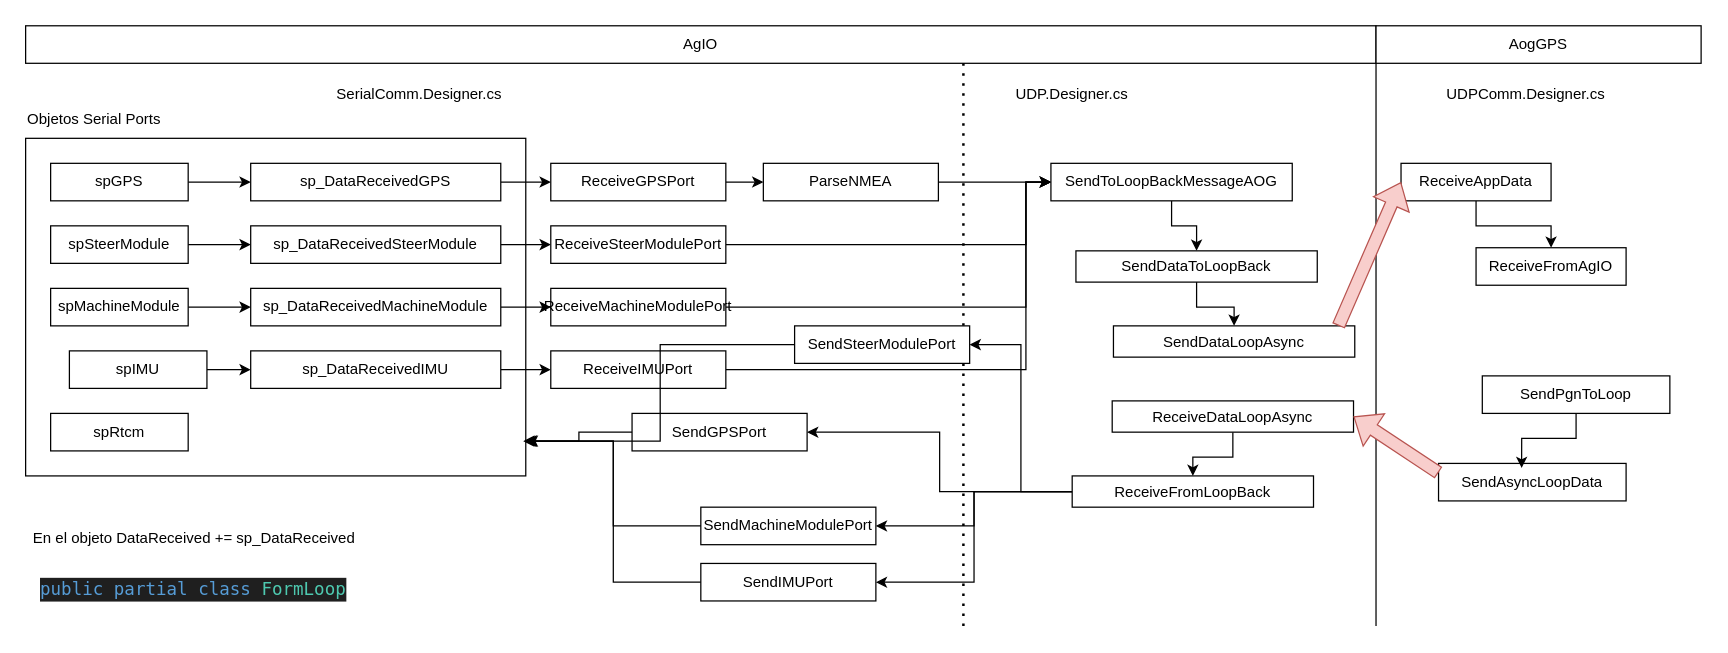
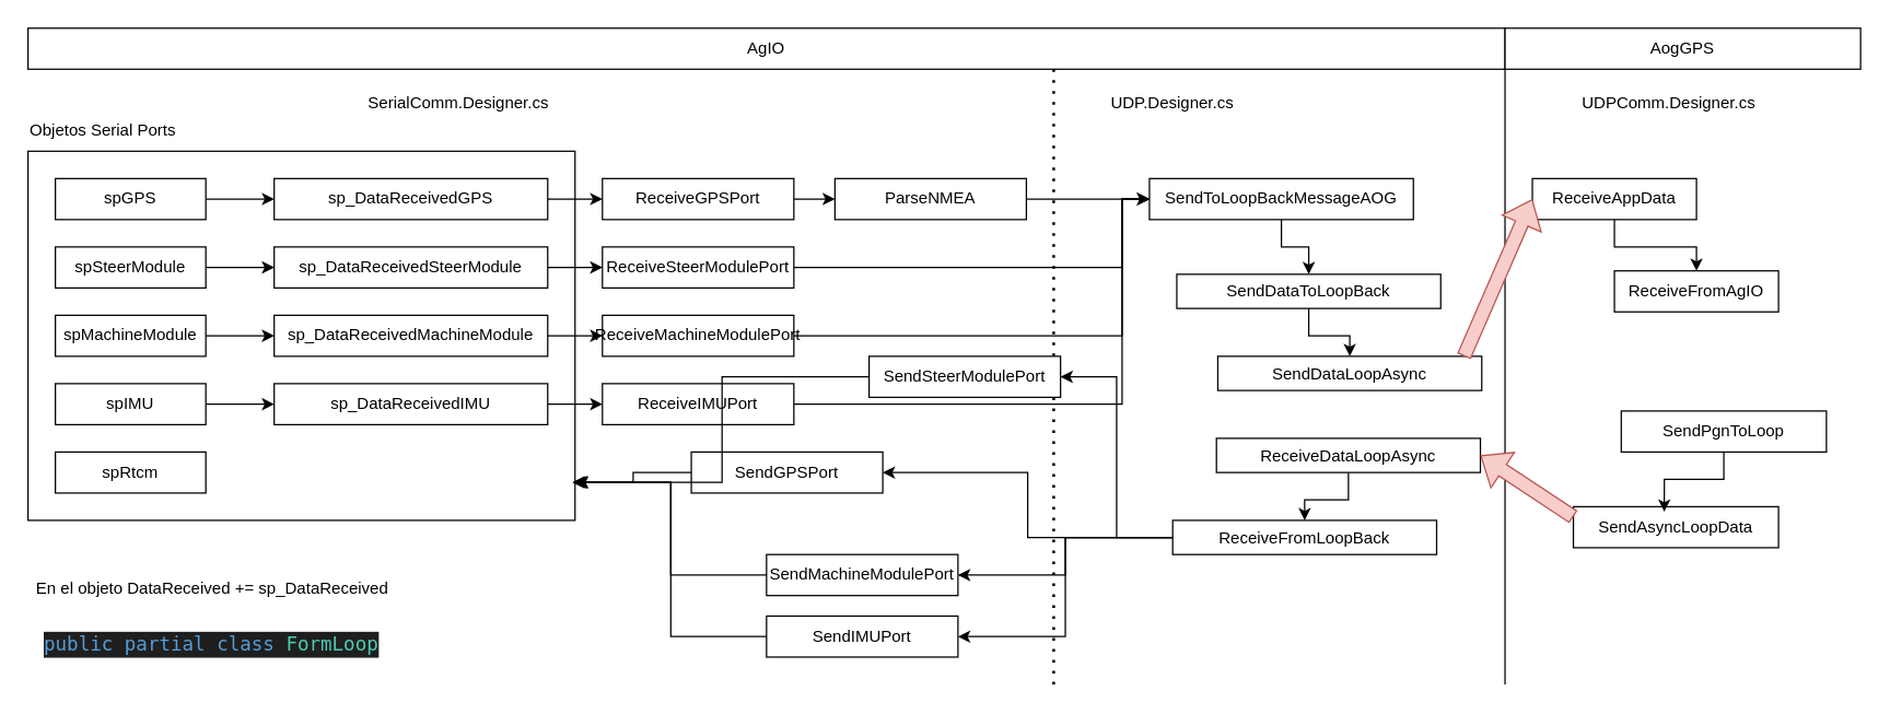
  <mxCell id="0" style=";html=1;" />
  <mxCell id="1" style=";html=1;" parent="0" />
  <mxCell id="2" value="" style="rounded=0;whiteSpace=wrap;html=1;" vertex="1" parent="1"><mxGeometry x="20" y="110" width="400" height="270" as="geometry" /></mxCell>
  <mxCell id="3" value="" style="edgeStyle=orthogonalEdgeStyle;rounded=0;orthogonalLoop=1;jettySize=auto;html=1;" edge="1" parent="1" source="4" target="21"><mxGeometry relative="1" as="geometry" /></mxCell>
  <mxCell id="4" value="spGPS" style="rounded=0;whiteSpace=wrap;html=1;" vertex="1" parent="1"><mxGeometry x="40" y="130" width="110" height="30" as="geometry" /></mxCell>
  <mxCell id="5" value="spSteerModule" style="rounded=0;whiteSpace=wrap;html=1;" vertex="1" parent="1"><mxGeometry x="40" y="180" width="110" height="30" as="geometry" /></mxCell>
  <mxCell id="6" style="edgeStyle=orthogonalEdgeStyle;rounded=0;orthogonalLoop=1;jettySize=auto;html=1;" edge="1" parent="1" source="7" target="19"><mxGeometry relative="1" as="geometry" /></mxCell>
  <mxCell id="7" value="spMachineModule" style="rounded=0;whiteSpace=wrap;html=1;" vertex="1" parent="1"><mxGeometry x="40" y="230" width="110" height="30" as="geometry" /></mxCell>
  <mxCell id="8" style="edgeStyle=orthogonalEdgeStyle;rounded=0;orthogonalLoop=1;jettySize=auto;html=1;" edge="1" parent="1" source="9" target="15"><mxGeometry relative="1" as="geometry" /></mxCell>
- <mxCell id="9" value="spIMU" style="rounded=0;whiteSpace=wrap;html=1;" vertex="1" parent="1"><mxGeometry x="55" y="280" width="110" height="30" as="geometry" /></mxCell>
+ <mxCell id="9" value="spIMU" style="rounded=0;whiteSpace=wrap;html=1;" vertex="1" parent="1"><mxGeometry x="40" y="280" width="110" height="30" as="geometry" /></mxCell>
  <mxCell id="10" value="spRtcm" style="rounded=0;whiteSpace=wrap;html=1;" vertex="1" parent="1"><mxGeometry x="40" y="330" width="110" height="30" as="geometry" /></mxCell>
  <mxCell id="11" value="AgIO" style="rounded=0;whiteSpace=wrap;html=1;" vertex="1" parent="1"><mxGeometry x="20" y="20" width="1080" height="30" as="geometry" /></mxCell>
  <mxCell id="12" value="Objetos Serial Ports" style="text;html=1;align=center;verticalAlign=middle;whiteSpace=wrap;rounded=0;" vertex="1" parent="1"><mxGeometry x="20" y="80" width="110" height="30" as="geometry" /></mxCell>
  <mxCell id="13" value="SerialComm.Designer.cs" style="text;html=1;align=center;verticalAlign=middle;whiteSpace=wrap;rounded=0;" vertex="1" parent="1"><mxGeometry x="200" y="60" width="270" height="30" as="geometry" /></mxCell>
  <mxCell id="14" style="edgeStyle=orthogonalEdgeStyle;rounded=0;orthogonalLoop=1;jettySize=auto;html=1;" edge="1" parent="1" source="15" target="35"><mxGeometry relative="1" as="geometry" /></mxCell>
  <mxCell id="15" value="sp_DataReceivedIMU" style="rounded=0;whiteSpace=wrap;html=1;" vertex="1" parent="1"><mxGeometry x="200" y="280" width="200" height="30" as="geometry" /></mxCell>
  <mxCell id="16" style="edgeStyle=orthogonalEdgeStyle;rounded=0;orthogonalLoop=1;jettySize=auto;html=1;" edge="1" parent="1" source="17" target="23"><mxGeometry relative="1" as="geometry" /></mxCell>
  <mxCell id="17" value="ReceiveGPSPort" style="rounded=0;whiteSpace=wrap;html=1;" vertex="1" parent="1"><mxGeometry x="440" y="130" width="140" height="30" as="geometry" /></mxCell>
  <mxCell id="18" style="edgeStyle=orthogonalEdgeStyle;rounded=0;orthogonalLoop=1;jettySize=auto;html=1;" edge="1" parent="1" source="19" target="33"><mxGeometry relative="1" as="geometry" /></mxCell>
  <mxCell id="19" value="sp_DataReceivedMachineModule" style="rounded=0;whiteSpace=wrap;html=1;" vertex="1" parent="1"><mxGeometry x="200" y="230" width="200" height="30" as="geometry" /></mxCell>
  <mxCell id="20" style="edgeStyle=orthogonalEdgeStyle;rounded=0;orthogonalLoop=1;jettySize=auto;html=1;" edge="1" parent="1" source="21" target="17"><mxGeometry relative="1" as="geometry" /></mxCell>
  <mxCell id="21" value="sp_DataReceivedGPS" style="rounded=0;whiteSpace=wrap;html=1;" vertex="1" parent="1"><mxGeometry x="200" y="130" width="200" height="30" as="geometry" /></mxCell>
  <mxCell id="22" style="edgeStyle=orthogonalEdgeStyle;rounded=0;orthogonalLoop=1;jettySize=auto;html=1;entryX=0;entryY=0.5;entryDx=0;entryDy=0;" edge="1" parent="1" source="23" target="39"><mxGeometry relative="1" as="geometry" /></mxCell>
  <mxCell id="23" value="ParseNMEA" style="rounded=0;whiteSpace=wrap;html=1;" vertex="1" parent="1"><mxGeometry x="610" y="130" width="140" height="30" as="geometry" /></mxCell>
  <mxCell id="24" value="" style="edgeStyle=orthogonalEdgeStyle;rounded=0;orthogonalLoop=1;jettySize=auto;html=1;" edge="1" parent="1" source="5" target="26"><mxGeometry relative="1" as="geometry"><mxPoint x="150" y="195" as="sourcePoint" /><mxPoint x="300" y="160" as="targetPoint" /></mxGeometry></mxCell>
  <mxCell id="25" style="edgeStyle=orthogonalEdgeStyle;rounded=0;orthogonalLoop=1;jettySize=auto;html=1;" edge="1" parent="1" source="26" target="28"><mxGeometry relative="1" as="geometry" /></mxCell>
  <mxCell id="26" value="sp_DataReceivedSteerModule" style="rounded=0;whiteSpace=wrap;html=1;" vertex="1" parent="1"><mxGeometry x="200" y="180" width="200" height="30" as="geometry" /></mxCell>
  <mxCell id="27" style="edgeStyle=orthogonalEdgeStyle;rounded=0;orthogonalLoop=1;jettySize=auto;html=1;entryX=0;entryY=0.5;entryDx=0;entryDy=0;" edge="1" parent="1" source="28" target="39"><mxGeometry relative="1" as="geometry"><Array as="points"><mxPoint x="820" y="195" /></Array></mxGeometry></mxCell>
  <mxCell id="28" value="ReceiveSteerModulePort" style="rounded=0;whiteSpace=wrap;html=1;" vertex="1" parent="1"><mxGeometry x="440" y="180" width="140" height="30" as="geometry" /></mxCell>
  <mxCell id="29" value="UDP.Designer.cs" style="text;html=1;align=center;verticalAlign=middle;whiteSpace=wrap;rounded=0;" vertex="1" parent="1"><mxGeometry x="777" y="60" width="160" height="30" as="geometry" /></mxCell>
  <mxCell id="30" value="" style="endArrow=none;dashed=1;html=1;dashPattern=1 3;strokeWidth=2;rounded=0;" edge="1" parent="1"><mxGeometry width="50" height="50" relative="1" as="geometry"><mxPoint x="770" y="500" as="sourcePoint" /><mxPoint x="770" y="50" as="targetPoint" /></mxGeometry></mxCell>
  <mxCell id="31" value="En el objeto DataReceived += sp_DataReceived" style="text;html=1;align=center;verticalAlign=middle;whiteSpace=wrap;rounded=0;" vertex="1" parent="1"><mxGeometry x="20" y="415" width="270" height="30" as="geometry" /></mxCell>
  <mxCell id="32" style="edgeStyle=orthogonalEdgeStyle;rounded=0;orthogonalLoop=1;jettySize=auto;html=1;entryX=0;entryY=0.5;entryDx=0;entryDy=0;" edge="1" parent="1" source="33" target="39"><mxGeometry relative="1" as="geometry"><Array as="points"><mxPoint x="820" y="245" /><mxPoint x="820" y="145" /></Array></mxGeometry></mxCell>
  <mxCell id="33" value="ReceiveMachineModulePort" style="rounded=0;whiteSpace=wrap;html=1;" vertex="1" parent="1"><mxGeometry x="440" y="230" width="140" height="30" as="geometry" /></mxCell>
  <mxCell id="34" style="edgeStyle=orthogonalEdgeStyle;rounded=0;orthogonalLoop=1;jettySize=auto;html=1;entryX=0;entryY=0.5;entryDx=0;entryDy=0;" edge="1" parent="1" source="35" target="39"><mxGeometry relative="1" as="geometry"><Array as="points"><mxPoint x="820" y="295" /><mxPoint x="820" y="145" /></Array></mxGeometry></mxCell>
  <mxCell id="35" value="ReceiveIMUPort" style="rounded=0;whiteSpace=wrap;html=1;" vertex="1" parent="1"><mxGeometry x="440" y="280" width="140" height="30" as="geometry" /></mxCell>
  <mxCell id="36" value="&lt;div style=&quot;color: #cccccc;background-color: #1f1f1f;font-family: 'Droid Sans Mono', 'monospace', monospace;font-weight: normal;font-size: 14px;line-height: 19px;white-space: pre;&quot;&gt;&lt;div&gt;&lt;span style=&quot;color: #569cd6;&quot;&gt;public&lt;/span&gt;&lt;span style=&quot;color: #cccccc;&quot;&gt; &lt;/span&gt;&lt;span style=&quot;color: #569cd6;&quot;&gt;partial&lt;/span&gt;&lt;span style=&quot;color: #cccccc;&quot;&gt; &lt;/span&gt;&lt;span style=&quot;color: #569cd6;&quot;&gt;class&lt;/span&gt;&lt;span style=&quot;color: #cccccc;&quot;&gt; &lt;/span&gt;&lt;span style=&quot;color: #4ec9b0;&quot;&gt;FormLoop&lt;/span&gt;&lt;/div&gt;&lt;/div&gt;" style="text;whiteSpace=wrap;html=1;" vertex="1" parent="1"><mxGeometry x="30" y="455" width="280" height="40" as="geometry" /></mxCell>
  <mxCell id="37" value="SendDataLoopAsync" style="rounded=0;whiteSpace=wrap;html=1;" vertex="1" parent="1"><mxGeometry x="890" y="260" width="193" height="25" as="geometry" /></mxCell>
  <mxCell id="38" style="edgeStyle=orthogonalEdgeStyle;rounded=0;orthogonalLoop=1;jettySize=auto;html=1;" edge="1" parent="1" source="39" target="41"><mxGeometry relative="1" as="geometry" /></mxCell>
  <mxCell id="39" value="SendToLoopBackMessageAOG" style="rounded=0;whiteSpace=wrap;html=1;" vertex="1" parent="1"><mxGeometry x="840" y="130" width="193" height="30" as="geometry" /></mxCell>
  <mxCell id="40" style="edgeStyle=orthogonalEdgeStyle;rounded=0;orthogonalLoop=1;jettySize=auto;html=1;" edge="1" parent="1" source="41" target="37"><mxGeometry relative="1" as="geometry" /></mxCell>
  <mxCell id="41" value="SendDataToLoopBack" style="whiteSpace=wrap;html=1;rounded=0;" vertex="1" parent="1"><mxGeometry x="860" y="200" width="193" height="25" as="geometry" /></mxCell>
  <mxCell id="42" value="" style="endArrow=none;html=1;rounded=0;" edge="1" parent="1"><mxGeometry width="50" height="50" relative="1" as="geometry"><mxPoint x="1100" y="500" as="sourcePoint" /><mxPoint x="1100" y="50" as="targetPoint" /></mxGeometry></mxCell>
  <mxCell id="43" value="AogGPS" style="rounded=0;whiteSpace=wrap;html=1;" vertex="1" parent="1"><mxGeometry x="1100" y="20" width="260" height="30" as="geometry" /></mxCell>
  <mxCell id="44" value="UDPComm.Designer.cs" style="text;html=1;align=center;verticalAlign=middle;whiteSpace=wrap;rounded=0;" vertex="1" parent="1"><mxGeometry x="1140" y="60" width="160" height="30" as="geometry" /></mxCell>
  <mxCell id="45" style="edgeStyle=orthogonalEdgeStyle;rounded=0;orthogonalLoop=1;jettySize=auto;html=1;" edge="1" parent="1" source="46" target="47"><mxGeometry relative="1" as="geometry" /></mxCell>
  <mxCell id="46" value="ReceiveAppData" style="rounded=0;whiteSpace=wrap;html=1;" vertex="1" parent="1"><mxGeometry x="1120" y="130" width="120" height="30" as="geometry" /></mxCell>
  <mxCell id="47" value="ReceiveFromAgIO" style="rounded=0;whiteSpace=wrap;html=1;" vertex="1" parent="1"><mxGeometry x="1180" y="197.5" width="120" height="30" as="geometry" /></mxCell>
  <mxCell id="48" value="SendPgnToLoop" style="rounded=0;whiteSpace=wrap;html=1;" vertex="1" parent="1"><mxGeometry x="1185" y="300" width="150" height="30" as="geometry" /></mxCell>
  <mxCell id="49" value="SendAsyncLoopData" style="rounded=0;whiteSpace=wrap;html=1;" vertex="1" parent="1"><mxGeometry x="1150" y="370" width="150" height="30" as="geometry" /></mxCell>
  <mxCell id="50" style="edgeStyle=orthogonalEdgeStyle;rounded=0;orthogonalLoop=1;jettySize=auto;html=1;" edge="1" parent="1" source="51" target="56"><mxGeometry relative="1" as="geometry" /></mxCell>
  <mxCell id="51" value="ReceiveDataLoopAsync" style="rounded=0;whiteSpace=wrap;html=1;" vertex="1" parent="1"><mxGeometry x="889" y="320" width="193" height="25" as="geometry" /></mxCell>
  <mxCell id="52" style="edgeStyle=orthogonalEdgeStyle;rounded=0;orthogonalLoop=1;jettySize=auto;html=1;entryX=1;entryY=0.5;entryDx=0;entryDy=0;" edge="1" parent="1" source="56" target="63"><mxGeometry relative="1" as="geometry" /></mxCell>
  <mxCell id="53" style="edgeStyle=orthogonalEdgeStyle;rounded=0;orthogonalLoop=1;jettySize=auto;html=1;entryX=1;entryY=0.5;entryDx=0;entryDy=0;" edge="1" parent="1" source="56" target="60"><mxGeometry relative="1" as="geometry" /></mxCell>
  <mxCell id="54" style="edgeStyle=orthogonalEdgeStyle;rounded=0;orthogonalLoop=1;jettySize=auto;html=1;" edge="1" parent="1" source="56" target="61"><mxGeometry relative="1" as="geometry" /></mxCell>
  <mxCell id="55" style="edgeStyle=orthogonalEdgeStyle;rounded=0;orthogonalLoop=1;jettySize=auto;html=1;entryX=1;entryY=0.5;entryDx=0;entryDy=0;" edge="1" parent="1" source="56" target="62"><mxGeometry relative="1" as="geometry" /></mxCell>
  <mxCell id="56" value="ReceiveFromLoopBack" style="rounded=0;whiteSpace=wrap;html=1;" vertex="1" parent="1"><mxGeometry x="857" y="380" width="193" height="25" as="geometry" /></mxCell>
  <mxCell id="57" value="" style="shape=flexArrow;endArrow=classic;html=1;rounded=0;entryX=0;entryY=0.5;entryDx=0;entryDy=0;fillColor=#f8cecc;strokeColor=#b85450;" edge="1" parent="1" target="46"><mxGeometry width="50" height="50" relative="1" as="geometry"><mxPoint x="1070" y="260" as="sourcePoint" /><mxPoint x="1120" y="210" as="targetPoint" /></mxGeometry></mxCell>
  <mxCell id="58" style="edgeStyle=orthogonalEdgeStyle;rounded=0;orthogonalLoop=1;jettySize=auto;html=1;entryX=0.443;entryY=0.122;entryDx=0;entryDy=0;entryPerimeter=0;" edge="1" parent="1" source="48" target="49"><mxGeometry relative="1" as="geometry" /></mxCell>
  <mxCell id="59" value="" style="shape=flexArrow;endArrow=classic;html=1;rounded=0;entryX=1;entryY=0.5;entryDx=0;entryDy=0;fillColor=#f8cecc;strokeColor=#b85450;exitX=0;exitY=0.25;exitDx=0;exitDy=0;" edge="1" parent="1" source="49" target="51"><mxGeometry width="50" height="50" relative="1" as="geometry"><mxPoint x="1003" y="565" as="sourcePoint" /><mxPoint x="1053" y="450" as="targetPoint" /></mxGeometry></mxCell>
  <mxCell id="60" value="SendSteerModulePort" style="rounded=0;whiteSpace=wrap;html=1;" vertex="1" parent="1"><mxGeometry x="635" y="260" width="140" height="30" as="geometry" /></mxCell>
  <mxCell id="61" value="SendMachineModulePort" style="rounded=0;whiteSpace=wrap;html=1;" vertex="1" parent="1"><mxGeometry x="560" y="405" width="140" height="30" as="geometry" /></mxCell>
  <mxCell id="62" value="SendIMUPort" style="rounded=0;whiteSpace=wrap;html=1;" vertex="1" parent="1"><mxGeometry x="560" y="450" width="140" height="30" as="geometry" /></mxCell>
  <mxCell id="63" value="SendGPSPort" style="rounded=0;whiteSpace=wrap;html=1;" vertex="1" parent="1"><mxGeometry x="505" y="330" width="140" height="30" as="geometry" /></mxCell>
  <mxCell id="64" style="edgeStyle=orthogonalEdgeStyle;rounded=0;orthogonalLoop=1;jettySize=auto;html=1;entryX=0.999;entryY=0.897;entryDx=0;entryDy=0;entryPerimeter=0;" edge="1" parent="1" source="63" target="2"><mxGeometry relative="1" as="geometry" /></mxCell>
  <mxCell id="65" style="edgeStyle=orthogonalEdgeStyle;rounded=0;orthogonalLoop=1;jettySize=auto;html=1;entryX=0.995;entryY=0.897;entryDx=0;entryDy=0;entryPerimeter=0;" edge="1" parent="1" source="60" target="2"><mxGeometry relative="1" as="geometry" /></mxCell>
  <mxCell id="66" style="edgeStyle=orthogonalEdgeStyle;rounded=0;orthogonalLoop=1;jettySize=auto;html=1;entryX=1.002;entryY=0.897;entryDx=0;entryDy=0;entryPerimeter=0;" edge="1" parent="1" source="61" target="2"><mxGeometry relative="1" as="geometry" /></mxCell>
  <mxCell id="67" style="edgeStyle=orthogonalEdgeStyle;rounded=0;orthogonalLoop=1;jettySize=auto;html=1;entryX=0.999;entryY=0.897;entryDx=0;entryDy=0;entryPerimeter=0;" edge="1" parent="1" source="62" target="2"><mxGeometry relative="1" as="geometry" /></mxCell>
